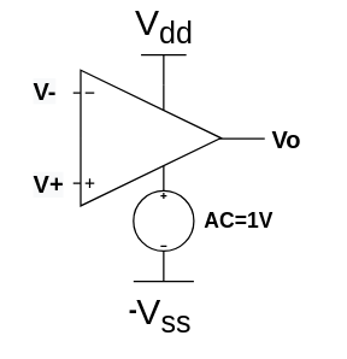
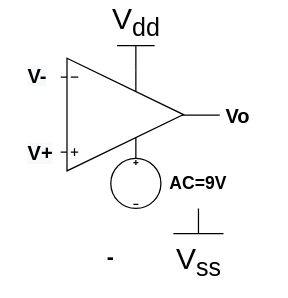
  <mxCell id="0" />
  <mxCell id="1" parent="0" />
  <mxCell id="2" value="" style="pointerEvents=1;verticalLabelPosition=bottom;shadow=0;dashed=0;align=center;html=1;verticalAlign=top;shape=mxgraph.electrical.signal_sources.dc_source_3;" vertex="1" parent="1"><mxGeometry x="88" y="110" width="40" height="40" as="geometry" /></mxCell>
  <mxCell id="3" value="" style="verticalLabelPosition=bottom;shadow=0;dashed=0;align=center;html=1;verticalAlign=top;shape=mxgraph.electrical.abstract.operational_amp_1;direction=east;" vertex="1" parent="1"><mxGeometry x="48" y="30" width="98" height="90" as="geometry" /></mxCell>
  <mxCell id="4" value="V&lt;sub&gt;dd&lt;/sub&gt;" style="verticalLabelPosition=top;verticalAlign=bottom;shape=mxgraph.electrical.signal_sources.vdd;shadow=0;dashed=0;align=center;strokeWidth=1;fontSize=24;html=1;flipV=1;" vertex="1" parent="1"><mxGeometry x="93" y="20" width="30" height="20" as="geometry" /></mxCell>
- <mxCell id="5" value="V&lt;sub&gt;ss&lt;/sub&gt;" style="pointerEvents=1;verticalLabelPosition=bottom;shadow=0;dashed=0;align=center;html=1;verticalAlign=top;shape=mxgraph.electrical.signal_sources.vss2;fontSize=24;flipV=1;" vertex="1" parent="1"><mxGeometry x="88" y="150" width="40" height="20" as="geometry" /></mxCell>
- <mxCell id="6" value="&lt;b style=&quot;font-size: 14px&quot;&gt;&lt;br&gt;AC=&lt;/b&gt;&lt;b style=&quot;font-size: 14px&quot;&gt;1V&lt;/b&gt;" style="text;html=1;strokeColor=none;fillColor=none;align=center;verticalAlign=middle;whiteSpace=wrap;rounded=0;" vertex="1" parent="1"><mxGeometry x="138" y="115" width="40" height="12" as="geometry" /></mxCell>
+ <mxCell id="5" value="V&lt;sub&gt;ss&lt;/sub&gt;" style="pointerEvents=1;verticalLabelPosition=bottom;shadow=0;dashed=0;align=center;html=1;verticalAlign=top;shape=mxgraph.electrical.signal_sources.vss2;fontSize=24;flipV=1;" vertex="1" parent="1"><mxGeometry x="138" y="150" width="40" height="20" as="geometry" /></mxCell>
+ <mxCell id="6" value="&lt;b style=&quot;font-size: 14px&quot;&gt;&lt;br&gt;AC=&lt;/b&gt;&lt;b style=&quot;font-size: 14px&quot;&gt;9V&lt;/b&gt;" style="text;html=1;strokeColor=none;fillColor=none;align=center;verticalAlign=middle;whiteSpace=wrap;rounded=0;" vertex="1" parent="1"><mxGeometry x="138" y="115" width="40" height="12" as="geometry" /></mxCell>
  <mxCell id="7" value="" style="endArrow=none;html=1;" edge="1" parent="1"><mxGeometry width="50" height="50" relative="1" as="geometry"><mxPoint x="145" y="75.5" as="sourcePoint" /><mxPoint x="175" y="75.5" as="targetPoint" /></mxGeometry></mxCell>
  <mxCell id="8" value="&lt;div style=&quot;text-align: center&quot;&gt;&lt;font face=&quot;helvetica&quot; size=&quot;1&quot;&gt;&lt;b style=&quot;font-size: 16px&quot;&gt;Vo&lt;/b&gt;&lt;/font&gt;&lt;/div&gt;" style="text;whiteSpace=wrap;html=1;" vertex="1" parent="1"><mxGeometry x="178" y="60" width="30" height="30" as="geometry" /></mxCell>
  <mxCell id="9" value="&lt;font style=&quot;font-size: 17px&quot;&gt;-&lt;/font&gt;" style="text;html=1;strokeColor=none;fillColor=none;align=center;verticalAlign=middle;whiteSpace=wrap;rounded=0;fontSize=17;fontStyle=1" vertex="1" parent="1"><mxGeometry x="68" y="180" width="40" height="20" as="geometry" /></mxCell>
  <mxCell id="10" value="&lt;b style=&quot;color: rgb(0 , 0 , 0) ; font-family: &amp;#34;helvetica&amp;#34; ; font-style: normal ; letter-spacing: normal ; text-align: center ; text-indent: 0px ; text-transform: none ; word-spacing: 0px ; background-color: rgb(248 , 249 , 250) ; font-size: 16px&quot;&gt;V-&lt;/b&gt;" style="text;whiteSpace=wrap;html=1;" vertex="1" parent="1"><mxGeometry x="20" y="28" width="40" height="30" as="geometry" /></mxCell>
  <mxCell id="11" value="&lt;b style=&quot;color: rgb(0 , 0 , 0) ; font-style: normal ; letter-spacing: normal ; text-indent: 0px ; text-transform: none ; word-spacing: 0px ; font-family: &amp;#34;helvetica&amp;#34; ; text-align: center ; background-color: rgb(248 , 249 , 250) ; font-size: 16px&quot;&gt;V+&lt;/b&gt;" style="text;whiteSpace=wrap;html=1;" vertex="1" parent="1"><mxGeometry x="20" y="90" width="40" height="30" as="geometry" /></mxCell>
